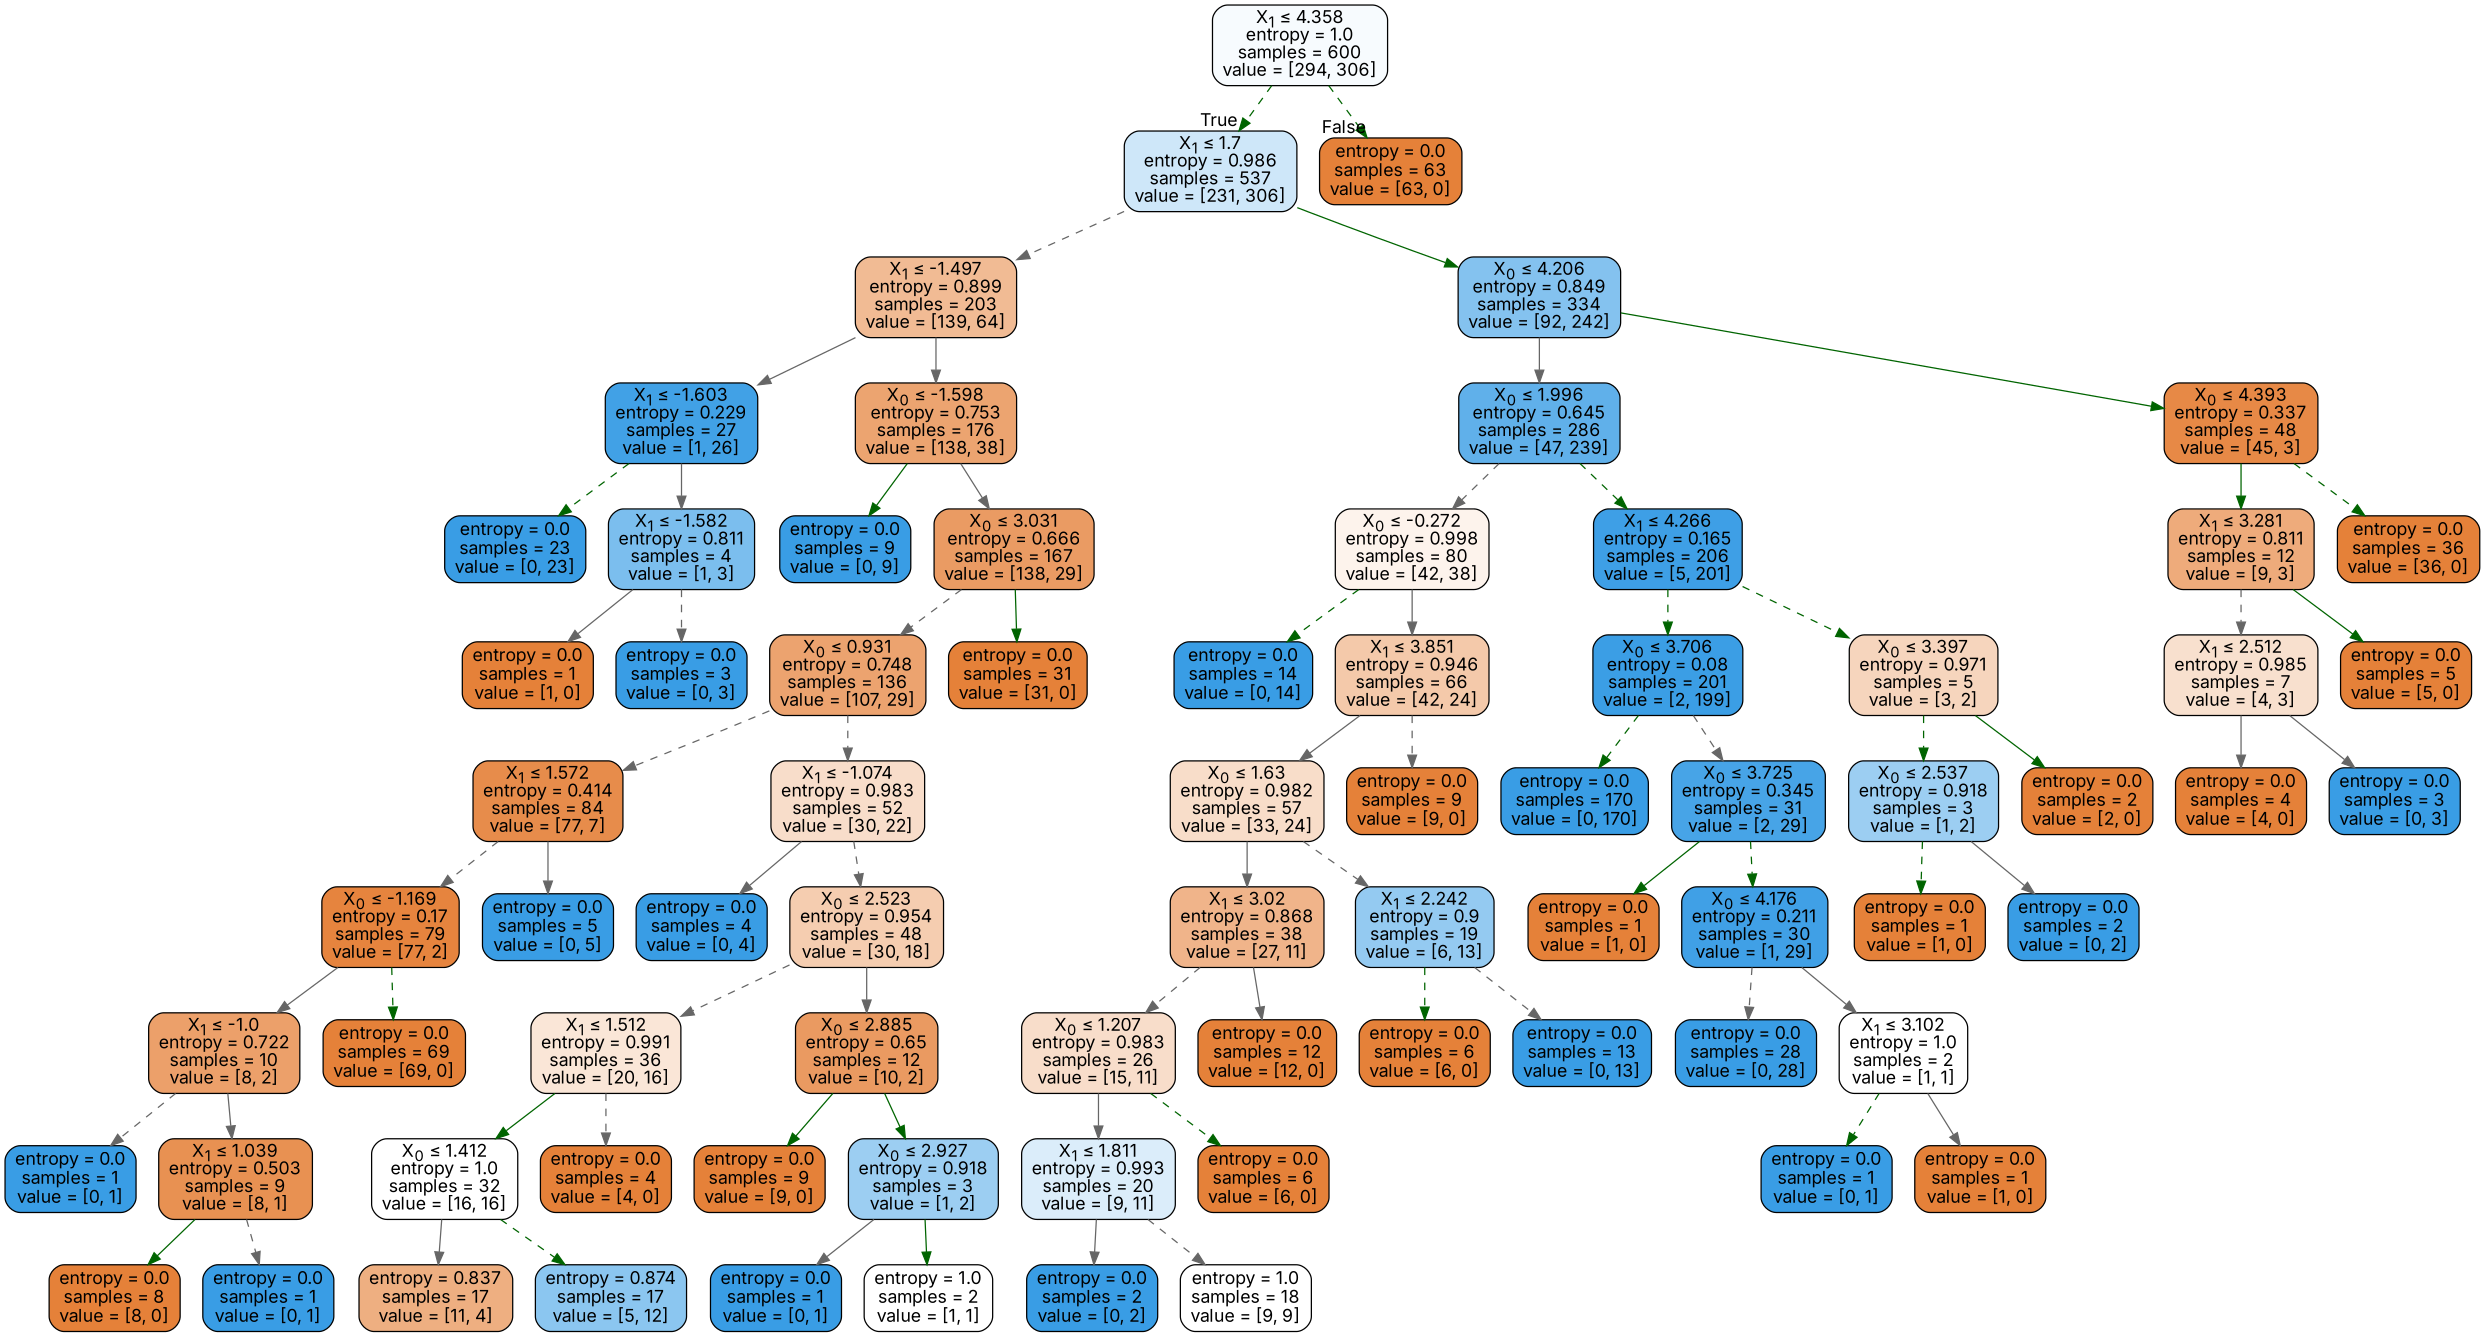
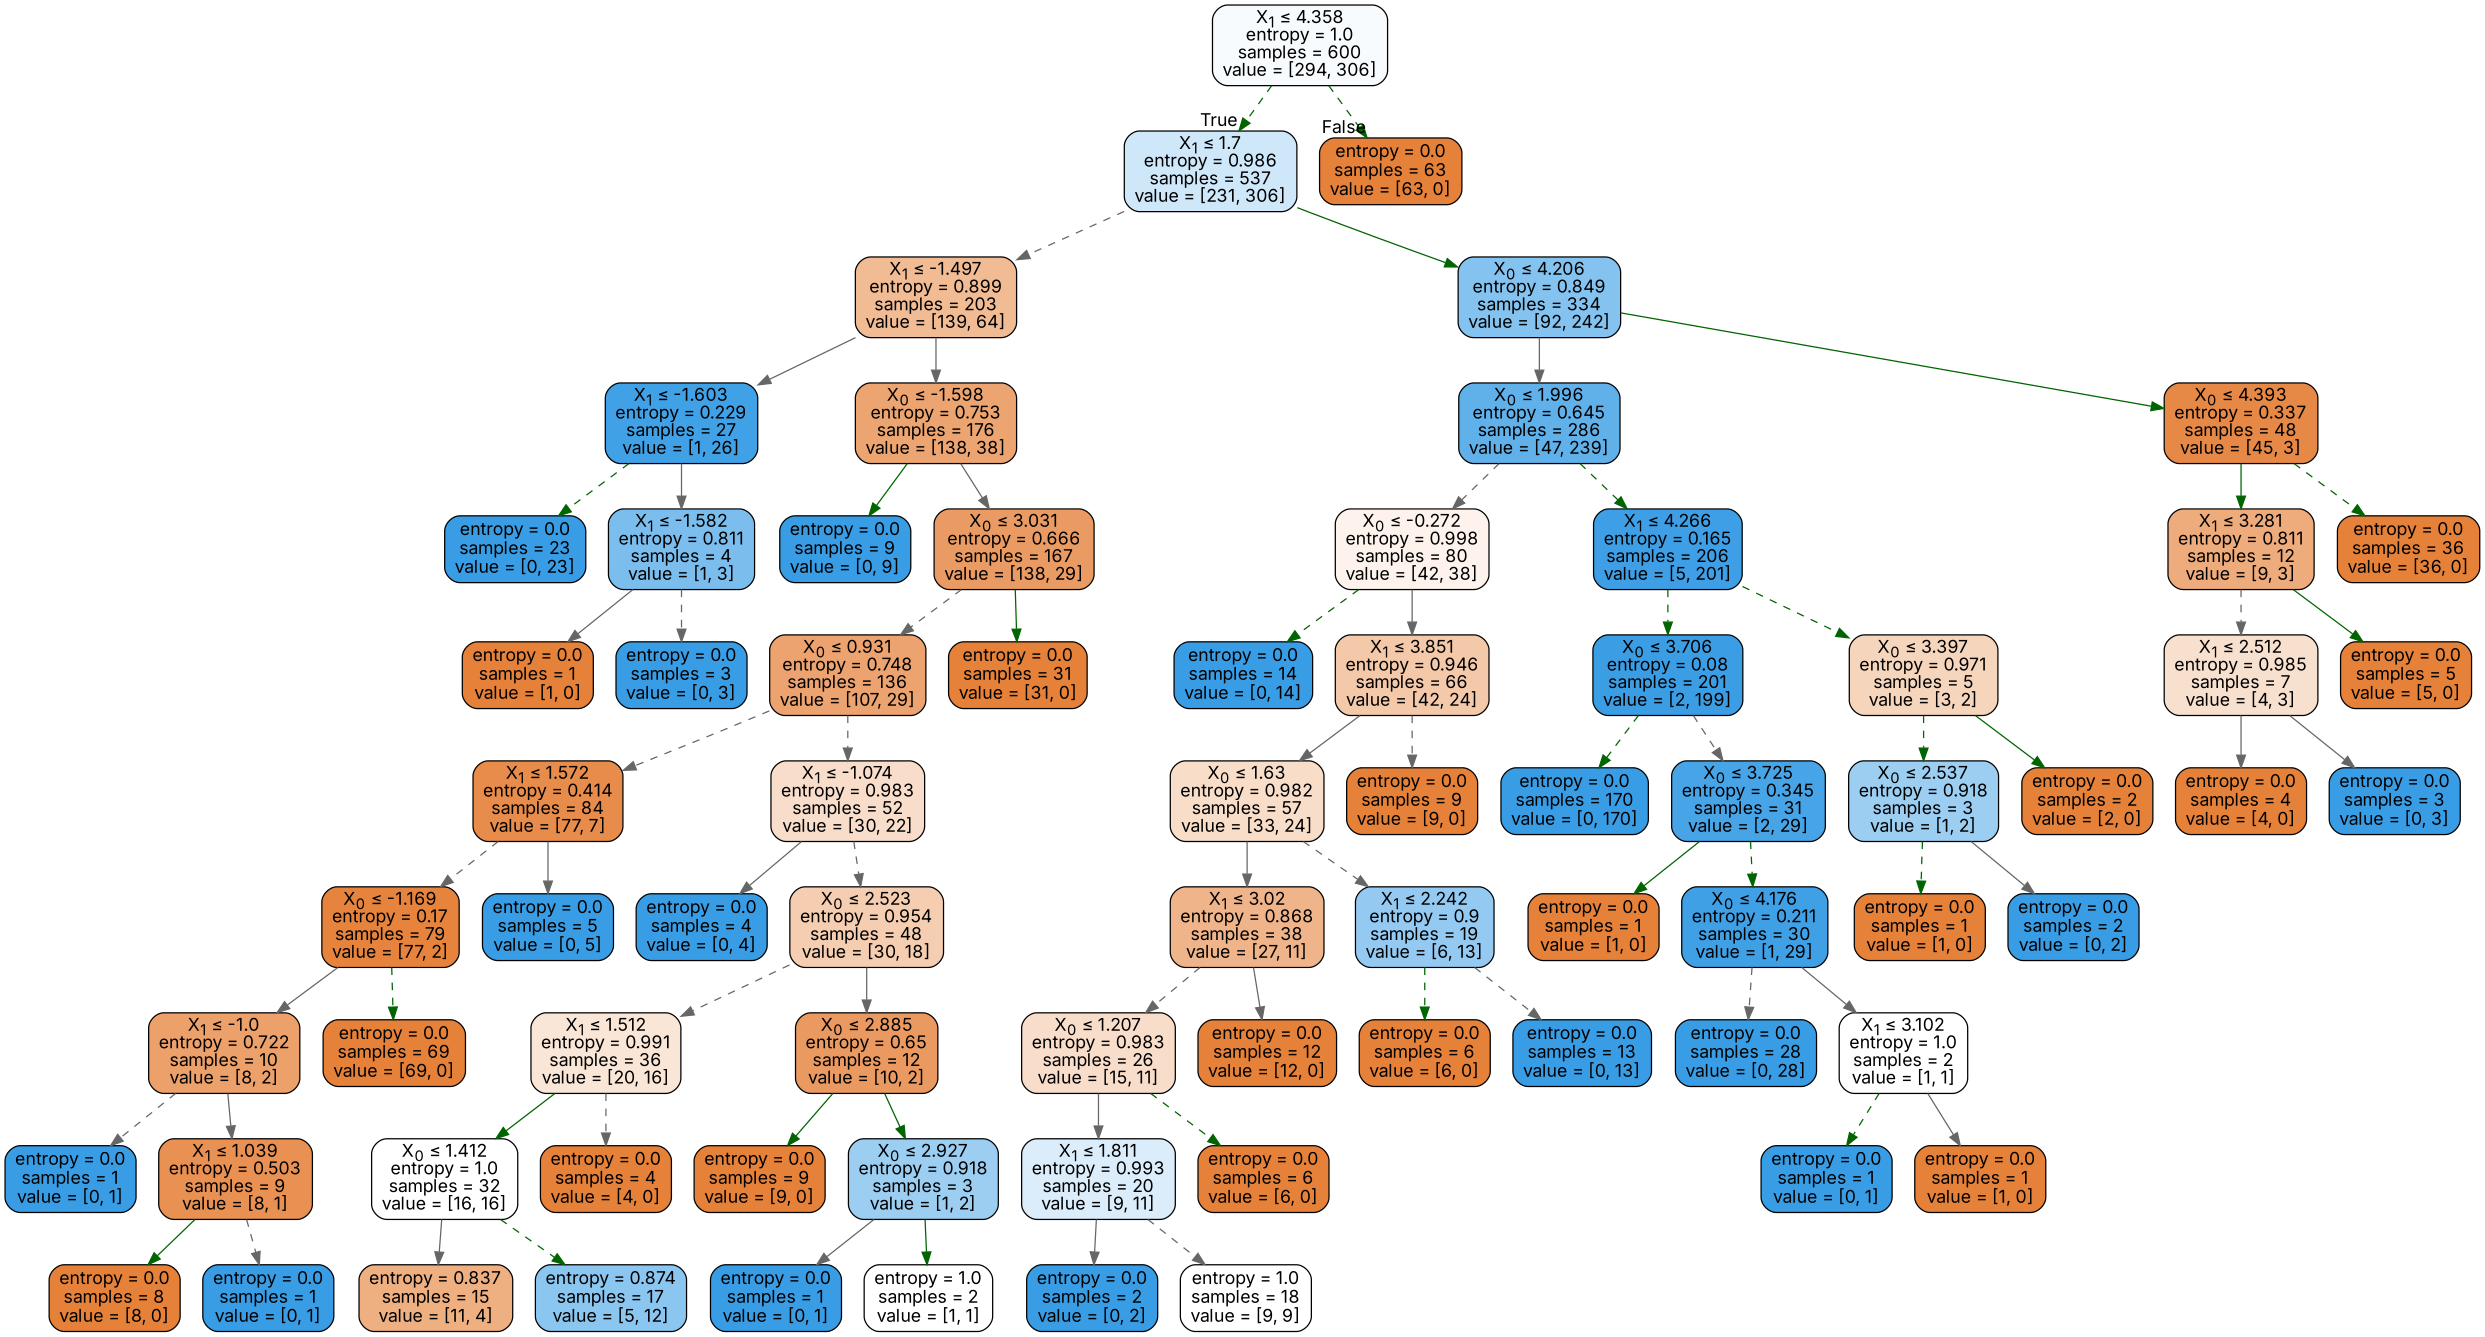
  digraph {
    fontname=Inter
    node [color=black fillcolor="#e58139" fontname=Inter shape=box style="filled, rounded"]
    edge [fontname=Inter color=gray40 style=dashed]
    n1 [fillcolor="#f7fbfe" label=<X<SUB>1</SUB> &le; 4.358<br/>entropy = 1.0<br/>samples = 600<br/>value = [294, 306]>]
    n2 [fillcolor="#cee7f9" label=<X<SUB>1</SUB> &le; 1.7<br/>entropy = 0.986<br/>samples = 537<br/>value = [231, 306]>]
    n3 [label=<entropy = 0.0<br/>samples = 63<br/>value = [63, 0]>]
    n4 [fillcolor="#f1bb94" label=<X<SUB>1</SUB> &le; -1.497<br/>entropy = 0.899<br/>samples = 203<br/>value = [139, 64]>]
    n5 [fillcolor="#84c2ef" label=<X<SUB>0</SUB> &le; 4.206<br/>entropy = 0.849<br/>samples = 334<br/>value = [92, 242]>]
    n6 [fillcolor="#41a1e6" label=<X<SUB>1</SUB> &le; -1.603<br/>entropy = 0.229<br/>samples = 27<br/>value = [1, 26]>]
    n7 [fillcolor="#eca470" label=<X<SUB>0</SUB> &le; -1.598<br/>entropy = 0.753<br/>samples = 176<br/>value = [138, 38]>]
    n8 [fillcolor="#399de5" label=<entropy = 0.0<br/>samples = 23<br/>value = [0, 23]>]
    n9 [fillcolor="#7bbeee" label=<X<SUB>1</SUB> &le; -1.582<br/>entropy = 0.811<br/>samples = 4<br/>value = [1, 3]>]
    n10 [label=<entropy = 0.0<br/>samples = 1<br/>value = [1, 0]>]
    n11 [fillcolor="#399de5" label=<entropy = 0.0<br/>samples = 3<br/>value = [0, 3]>]
    n12 [fillcolor="#399de5" label=<entropy = 0.0<br/>samples = 9<br/>value = [0, 9]>]
    n13 [fillcolor="#ea9b63" label=<X<SUB>0</SUB> &le; 3.031<br/>entropy = 0.666<br/>samples = 167<br/>value = [138, 29]>]
    n14 [fillcolor="#eca36f" label=<X<SUB>0</SUB> &le; 0.931<br/>entropy = 0.748<br/>samples = 136<br/>value = [107, 29]>]
    n15 [label=<entropy = 0.0<br/>samples = 31<br/>value = [31, 0]>]
    n16 [fillcolor="#e78c4b" label=<X<SUB>1</SUB> &le; 1.572<br/>entropy = 0.414<br/>samples = 84<br/>value = [77, 7]>]
    n17 [fillcolor="#f8ddca" label=<X<SUB>1</SUB> &le; -1.074<br/>entropy = 0.983<br/>samples = 52<br/>value = [30, 22]>]
    n18 [fillcolor="#e6843e" label=<X<SUB>0</SUB> &le; -1.169<br/>entropy = 0.17<br/>samples = 79<br/>value = [77, 2]>]
    n19 [fillcolor="#399de5" label=<entropy = 0.0<br/>samples = 5<br/>value = [0, 5]>]
    n20 [fillcolor="#eca06a" label=<X<SUB>1</SUB> &le; -1.0<br/>entropy = 0.722<br/>samples = 10<br/>value = [8, 2]>]
    n21 [label=<entropy = 0.0<br/>samples = 69<br/>value = [69, 0]>]
    n22 [fillcolor="#399de5" label=<entropy = 0.0<br/>samples = 1<br/>value = [0, 1]>]
    n23 [fillcolor="#e89152" label=<X<SUB>1</SUB> &le; 1.039<br/>entropy = 0.503<br/>samples = 9<br/>value = [8, 1]>]
    n24 [label=<entropy = 0.0<br/>samples = 8<br/>value = [8, 0]>]
    n25 [fillcolor="#399de5" label=<entropy = 0.0<br/>samples = 1<br/>value = [0, 1]>]
    n26 [fillcolor="#399de5" label=<entropy = 0.0<br/>samples = 4<br/>value = [0, 4]>]
    n27 [fillcolor="#f5cdb0" label=<X<SUB>0</SUB> &le; 2.523<br/>entropy = 0.954<br/>samples = 48<br/>value = [30, 18]>]
    n28 [fillcolor="#fae6d7" label=<X<SUB>1</SUB> &le; 1.512<br/>entropy = 0.991<br/>samples = 36<br/>value = [20, 16]>]
    n29 [fillcolor="#ea9a61" label=<X<SUB>0</SUB> &le; 2.885<br/>entropy = 0.65<br/>samples = 12<br/>value = [10, 2]>]
    n30 [fillcolor="#ffffff" label=<X<SUB>0</SUB> &le; 1.412<br/>entropy = 1.0<br/>samples = 32<br/>value = [16, 16]>]
    n31 [label=<entropy = 0.0<br/>samples = 4<br/>value = [4, 0]>]
-   n32 [fillcolor="#eeaf81" label=<entropy = 0.837<br/>samples = 17<br/>value = [11, 4]>]
+   n32 [fillcolor="#eeaf81" label=<entropy = 0.837<br/>samples = 15<br/>value = [11, 4]>]
    n33 [fillcolor="#8bc6f0" label=<entropy = 0.874<br/>samples = 17<br/>value = [5, 12]>]
    n34 [label=<entropy = 0.0<br/>samples = 9<br/>value = [9, 0]>]
    n35 [fillcolor="#9ccef2" label=<X<SUB>0</SUB> &le; 2.927<br/>entropy = 0.918<br/>samples = 3<br/>value = [1, 2]>]
    n36 [fillcolor="#399de5" label=<entropy = 0.0<br/>samples = 1<br/>value = [0, 1]>]
    n37 [fillcolor="#ffffff" label=<entropy = 1.0<br/>samples = 2<br/>value = [1, 1]>]
    n38 [fillcolor="#60b0ea" label=<X<SUB>0</SUB> &le; 1.996<br/>entropy = 0.645<br/>samples = 286<br/>value = [47, 239]>]
    n39 [fillcolor="#e78946" label=<X<SUB>0</SUB> &le; 4.393<br/>entropy = 0.337<br/>samples = 48<br/>value = [45, 3]>]
    n40 [fillcolor="#fdf3ec" label=<X<SUB>0</SUB> &le; -0.272<br/>entropy = 0.998<br/>samples = 80<br/>value = [42, 38]>]
    n41 [fillcolor="#3e9fe6" label=<X<SUB>1</SUB> &le; 4.266<br/>entropy = 0.165<br/>samples = 206<br/>value = [5, 201]>]
    n42 [fillcolor="#399de5" label=<entropy = 0.0<br/>samples = 14<br/>value = [0, 14]>]
    n43 [fillcolor="#f4c9aa" label=<X<SUB>1</SUB> &le; 3.851<br/>entropy = 0.946<br/>samples = 66<br/>value = [42, 24]>]
    n44 [fillcolor="#f8ddc9" label=<X<SUB>0</SUB> &le; 1.63<br/>entropy = 0.982<br/>samples = 57<br/>value = [33, 24]>]
    n45 [label=<entropy = 0.0<br/>samples = 9<br/>value = [9, 0]>]
    n46 [fillcolor="#f0b48a" label=<X<SUB>1</SUB> &le; 3.02<br/>entropy = 0.868<br/>samples = 38<br/>value = [27, 11]>]
    n47 [fillcolor="#94caf1" label=<X<SUB>1</SUB> &le; 2.242<br/>entropy = 0.9<br/>samples = 19<br/>value = [6, 13]>]
    n48 [fillcolor="#f8ddca" label=<X<SUB>0</SUB> &le; 1.207<br/>entropy = 0.983<br/>samples = 26<br/>value = [15, 11]>]
    n49 [label=<entropy = 0.0<br/>samples = 12<br/>value = [12, 0]>]
    n50 [fillcolor="#dbedfa" label=<X<SUB>1</SUB> &le; 1.811<br/>entropy = 0.993<br/>samples = 20<br/>value = [9, 11]>]
    n51 [label=<entropy = 0.0<br/>samples = 6<br/>value = [6, 0]>]
    n52 [fillcolor="#399de5" label=<entropy = 0.0<br/>samples = 2<br/>value = [0, 2]>]
    n53 [fillcolor="#ffffff" label=<entropy = 1.0<br/>samples = 18<br/>value = [9, 9]>]
    n54 [label=<entropy = 0.0<br/>samples = 6<br/>value = [6, 0]>]
    n55 [fillcolor="#399de5" label=<entropy = 0.0<br/>samples = 13<br/>value = [0, 13]>]
    n56 [fillcolor="#3b9ee5" label=<X<SUB>0</SUB> &le; 3.706<br/>entropy = 0.08<br/>samples = 201<br/>value = [2, 199]>]
    n57 [fillcolor="#f6d5bd" label=<X<SUB>0</SUB> &le; 3.397<br/>entropy = 0.971<br/>samples = 5<br/>value = [3, 2]>]
    n58 [fillcolor="#399de5" label=<entropy = 0.0<br/>samples = 170<br/>value = [0, 170]>]
    n59 [fillcolor="#47a4e7" label=<X<SUB>0</SUB> &le; 3.725<br/>entropy = 0.345<br/>samples = 31<br/>value = [2, 29]>]
    n60 [label=<entropy = 0.0<br/>samples = 1<br/>value = [1, 0]>]
    n61 [fillcolor="#40a0e6" label=<X<SUB>0</SUB> &le; 4.176<br/>entropy = 0.211<br/>samples = 30<br/>value = [1, 29]>]
    n62 [fillcolor="#399de5" label=<entropy = 0.0<br/>samples = 28<br/>value = [0, 28]>]
    n63 [fillcolor="#ffffff" label=<X<SUB>1</SUB> &le; 3.102<br/>entropy = 1.0<br/>samples = 2<br/>value = [1, 1]>]
    n64 [fillcolor="#399de5" label=<entropy = 0.0<br/>samples = 1<br/>value = [0, 1]>]
    n65 [label=<entropy = 0.0<br/>samples = 1<br/>value = [1, 0]>]
    n66 [fillcolor="#9ccef2" label=<X<SUB>0</SUB> &le; 2.537<br/>entropy = 0.918<br/>samples = 3<br/>value = [1, 2]>]
    n67 [label=<entropy = 0.0<br/>samples = 2<br/>value = [2, 0]>]
    n68 [label=<entropy = 0.0<br/>samples = 1<br/>value = [1, 0]>]
    n69 [fillcolor="#399de5" label=<entropy = 0.0<br/>samples = 2<br/>value = [0, 2]>]
    n70 [fillcolor="#eeab7b" label=<X<SUB>1</SUB> &le; 3.281<br/>entropy = 0.811<br/>samples = 12<br/>value = [9, 3]>]
    n71 [label=<entropy = 0.0<br/>samples = 36<br/>value = [36, 0]>]
    n72 [fillcolor="#f8e0ce" label=<X<SUB>1</SUB> &le; 2.512<br/>entropy = 0.985<br/>samples = 7<br/>value = [4, 3]>]
    n73 [label=<entropy = 0.0<br/>samples = 5<br/>value = [5, 0]>]
    n74 [label=<entropy = 0.0<br/>samples = 4<br/>value = [4, 0]>]
    n75 [fillcolor="#399de5" label=<entropy = 0.0<br/>samples = 3<br/>value = [0, 3]>]
    n1 -> n2 [headlabel=True labelangle=45 labeldistance=2.5 color=darkgreen]
    n1 -> n3 [headlabel=False labelangle=-45 labeldistance=2.5 color=darkgreen]
    n2 -> n4
    n2 -> n5 [color=darkgreen style=solid]
    n4 -> n6 [style=solid]
    n4 -> n7 [style=solid]
    n5 -> n38 [style=solid]
    n5 -> n39 [color=darkgreen style=solid]
    n6 -> n8 [color=darkgreen]
    n6 -> n9 [style=solid]
    n7 -> n12 [color=darkgreen style=solid]
    n7 -> n13 [style=solid]
    n9 -> n10 [style=solid]
    n9 -> n11
    n13 -> n14
    n13 -> n15 [color=darkgreen style=solid]
    n14 -> n16
    n14 -> n17
    n16 -> n18
    n16 -> n19 [style=solid]
    n17 -> n26 [style=solid]
    n17 -> n27
    n18 -> n20 [style=solid]
    n18 -> n21 [color=darkgreen]
    n20 -> n22
    n20 -> n23 [style=solid]
    n23 -> n24 [color=darkgreen style=solid]
    n23 -> n25
    n27 -> n28
    n27 -> n29 [style=solid]
    n28 -> n30 [color=darkgreen style=solid]
    n28 -> n31
    n29 -> n34 [color=darkgreen style=solid]
    n29 -> n35 [color=darkgreen style=solid]
    n30 -> n32 [style=solid]
    n30 -> n33 [color=darkgreen]
    n35 -> n36 [style=solid]
    n35 -> n37 [color=darkgreen style=solid]
    n38 -> n40
    n38 -> n41 [color=darkgreen]
    n39 -> n70 [color=darkgreen style=solid]
    n39 -> n71 [color=darkgreen]
    n40 -> n42 [color=darkgreen]
    n40 -> n43 [style=solid]
    n41 -> n56 [color=darkgreen]
    n41 -> n57 [color=darkgreen]
    n43 -> n44 [style=solid]
    n43 -> n45
    n44 -> n46 [style=solid]
    n44 -> n47
    n46 -> n48
    n46 -> n49 [style=solid]
    n47 -> n54 [color=darkgreen]
    n47 -> n55
    n48 -> n50 [style=solid]
    n48 -> n51 [color=darkgreen]
    n50 -> n52 [style=solid]
    n50 -> n53
    n56 -> n58 [color=darkgreen]
    n56 -> n59
    n57 -> n66 [color=darkgreen]
    n57 -> n67 [color=darkgreen style=solid]
    n59 -> n60 [color=darkgreen style=solid]
    n59 -> n61 [color=darkgreen]
    n61 -> n62
    n61 -> n63 [style=solid]
    n63 -> n64 [color=darkgreen]
    n63 -> n65 [style=solid]
    n66 -> n68 [color=darkgreen]
    n66 -> n69 [style=solid]
    n70 -> n72
    n70 -> n73 [color=darkgreen style=solid]
    n72 -> n74 [style=solid]
    n72 -> n75 [style=solid]
  }
